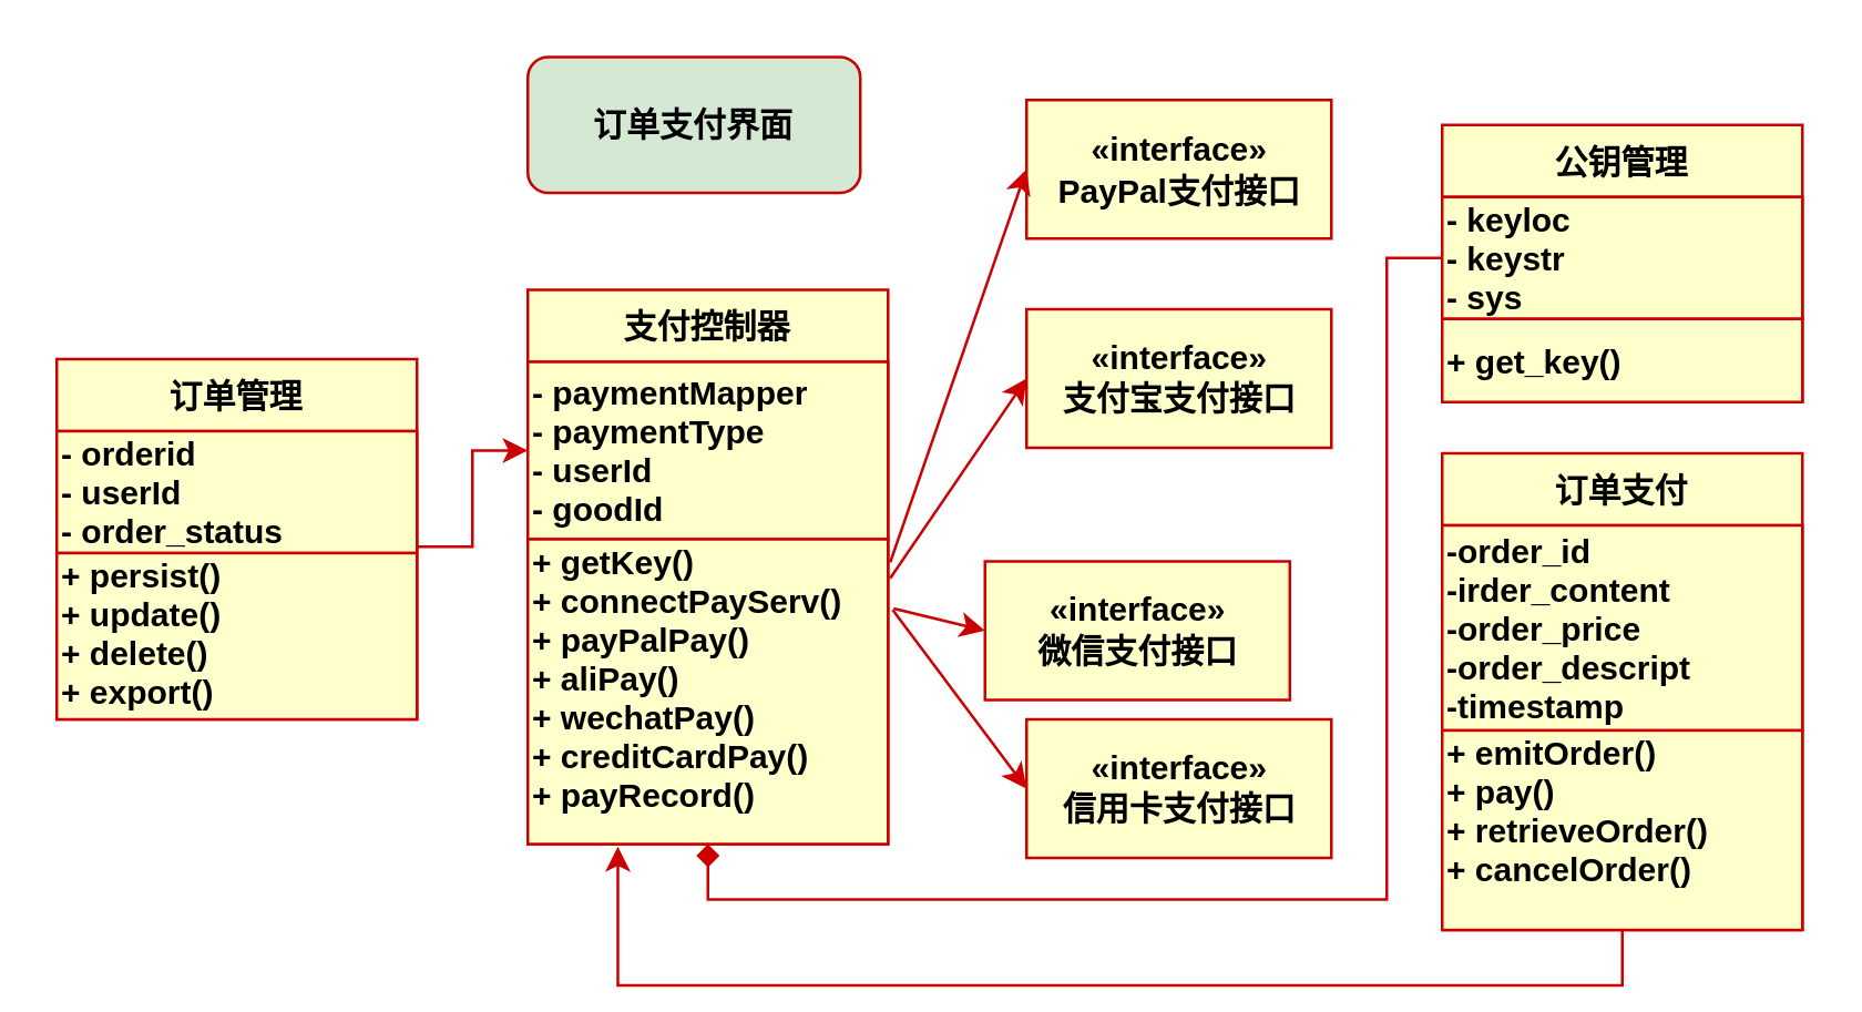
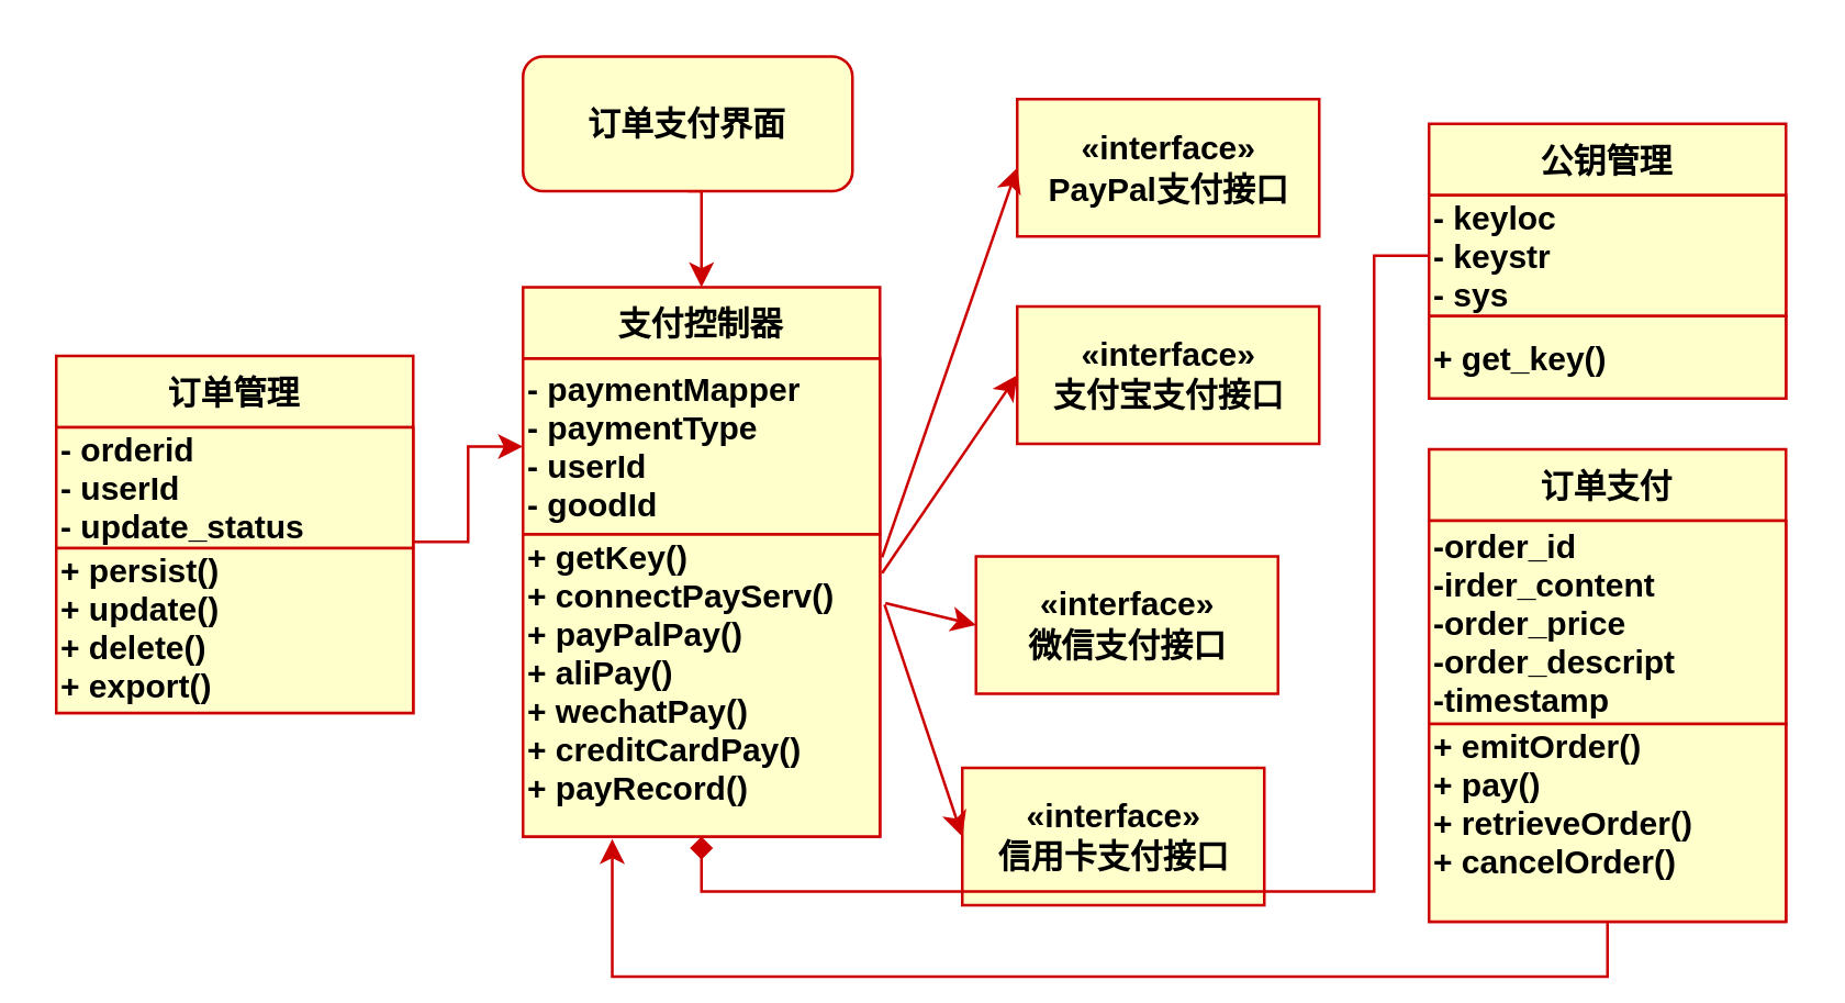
  <mxCell id="0" />
  <mxCell id="1" parent="0" />
- <mxCell id="3" value="订单支付界面" style="rounded=1;whiteSpace=wrap;html=1;fillColor=#d5e8d4;strokeColor=#CC0000;strokeWidth=1;fontStyle=1;" parent="1" vertex="1"><mxGeometry x="190" y="20" width="120" height="49" as="geometry" /></mxCell>
+ <mxCell id="2" style="edgeStyle=orthogonalEdgeStyle;rounded=0;orthogonalLoop=1;jettySize=auto;html=1;exitX=0.5;exitY=1;exitDx=0;exitDy=0;entryX=0.5;entryY=0;entryDx=0;entryDy=0;fontStyle=1;strokeColor=#CC0000;" edge="1" parent="1" source="3" target="5"><mxGeometry relative="1" as="geometry" /></mxCell>
+ <mxCell id="3" value="订单支付界面" style="rounded=1;whiteSpace=wrap;html=1;fillColor=#FFFFCC;strokeColor=#CC0000;strokeWidth=1;fontStyle=1" parent="1" vertex="1"><mxGeometry x="190" y="20" width="120" height="49" as="geometry" /></mxCell>
  <mxCell id="4" value="«interface»&lt;br&gt;&lt;span&gt;支付宝支付接口&lt;/span&gt;" style="html=1;strokeColor=#CC0000;strokeWidth=1;fillColor=#FFFFCC;fontStyle=1" vertex="1" parent="1"><mxGeometry x="370" y="111" width="110" height="50" as="geometry" /></mxCell>
  <mxCell id="5" value="支付控制器" style="swimlane;fontStyle=1;align=center;verticalAlign=top;childLayout=stackLayout;horizontal=1;startSize=26;horizontalStack=0;resizeParent=1;resizeParentMax=0;resizeLast=0;collapsible=1;marginBottom=0;strokeColor=#CC0000;strokeWidth=1;fillColor=#FFFFCC;" vertex="1" parent="1"><mxGeometry x="190" y="104" width="130" height="200" as="geometry" /></mxCell>
  <mxCell id="6" value="- paymentMapper&#10;- paymentType&#10;- userId&#10;- goodId" style="text;strokeColor=#CC0000;fillColor=#FFFFCC;align=left;verticalAlign=middle;overflow=hidden;rotatable=0;points=[[0,0.5],[1,0.5]];portConstraint=eastwest;strokeWidth=1;fontStyle=1;gradientColor=none;" vertex="1" parent="5"><mxGeometry y="26" width="130" height="64" as="geometry" /></mxCell>
  <mxCell id="7" value="" style="line;strokeWidth=1;fillColor=#000000;align=left;verticalAlign=middle;spacingTop=-1;spacingLeft=3;spacingRight=3;rotatable=0;labelPosition=right;points=[];portConstraint=eastwest;strokeColor=#FF3333;fontStyle=1" vertex="1" parent="5"><mxGeometry y="90" width="130" as="geometry" /></mxCell>
  <mxCell id="8" value="+ getKey()&#10;+ connectPayServ()&#10;+ payPalPay()&#10;+ aliPay()&#10;+ wechatPay()&#10;+ creditCardPay()&#10;+ payRecord()&#10;&#10;" style="text;strokeColor=#CC0000;fillColor=#FFFFCC;align=left;verticalAlign=middle;overflow=hidden;rotatable=0;points=[[0,0.5],[1,0.5]];portConstraint=eastwest;strokeWidth=1;fontStyle=1;gradientColor=none;" vertex="1" parent="5"><mxGeometry y="90" width="130" height="110" as="geometry" /></mxCell>
  <mxCell id="9" value="«interface»&lt;br&gt;&lt;span&gt;微信支付接口&lt;/span&gt;" style="html=1;strokeColor=#CC0000;strokeWidth=1;fillColor=#FFFFCC;fontStyle=1" vertex="1" parent="1"><mxGeometry x="355" y="202" width="110" height="50" as="geometry" /></mxCell>
- <mxCell id="10" value="«interface»&lt;br&gt;&lt;span&gt;信用卡支付接口&lt;/span&gt;" style="html=1;strokeColor=#CC0000;strokeWidth=1;fillColor=#FFFFCC;fontStyle=1;gradientColor=none;" vertex="1" parent="1"><mxGeometry x="370" y="259" width="110" height="50" as="geometry" /></mxCell>
+ <mxCell id="10" value="«interface»&lt;br&gt;&lt;span&gt;信用卡支付接口&lt;/span&gt;" style="html=1;strokeColor=#CC0000;strokeWidth=1;fillColor=#FFFFCC;fontStyle=1;gradientColor=none;" vertex="1" parent="1"><mxGeometry x="350" y="279" width="110" height="50" as="geometry" /></mxCell>
  <mxCell id="11" value="«interface»&lt;br&gt;&lt;span&gt;PayPal支付接口&lt;/span&gt;" style="html=1;strokeColor=#CC0000;strokeWidth=1;fillColor=#FFFFCC;fontStyle=1" vertex="1" parent="1"><mxGeometry x="370" y="35.5" width="110" height="50" as="geometry" /></mxCell>
  <mxCell id="12" value="" style="endArrow=classic;html=1;entryX=0;entryY=0.5;entryDx=0;entryDy=0;exitX=1.006;exitY=0.076;exitDx=0;exitDy=0;exitPerimeter=0;fontStyle=1;strokeColor=#CC0000;" edge="1" parent="1" source="8" target="11"><mxGeometry width="50" height="50" relative="1" as="geometry"><mxPoint x="820" y="170" as="sourcePoint" /><mxPoint x="870" y="120" as="targetPoint" /></mxGeometry></mxCell>
  <mxCell id="13" value="" style="endArrow=classic;html=1;entryX=0;entryY=0.5;entryDx=0;entryDy=0;exitX=1.006;exitY=0.128;exitDx=0;exitDy=0;exitPerimeter=0;fontStyle=1;strokeColor=#CC0000;" edge="1" parent="1" source="8" target="4"><mxGeometry width="50" height="50" relative="1" as="geometry"><mxPoint x="330.78" y="220.512" as="sourcePoint" /><mxPoint x="380" y="70.5" as="targetPoint" /></mxGeometry></mxCell>
  <mxCell id="14" value="" style="endArrow=classic;html=1;entryX=0;entryY=0.5;entryDx=0;entryDy=0;fontStyle=1;strokeColor=#CC0000;" edge="1" parent="1" target="9"><mxGeometry width="50" height="50" relative="1" as="geometry"><mxPoint x="322" y="219" as="sourcePoint" /><mxPoint x="390" y="80.5" as="targetPoint" /></mxGeometry></mxCell>
  <mxCell id="15" value="" style="endArrow=classic;html=1;exitX=1.013;exitY=0.232;exitDx=0;exitDy=0;exitPerimeter=0;entryX=0;entryY=0.5;entryDx=0;entryDy=0;fontStyle=1;strokeColor=#CC0000;" edge="1" parent="1" source="8" target="10"><mxGeometry width="50" height="50" relative="1" as="geometry"><mxPoint x="350.78" y="240.512" as="sourcePoint" /><mxPoint x="400" y="90.5" as="targetPoint" /></mxGeometry></mxCell>
  <mxCell id="16" value="" style="edgeStyle=orthogonalEdgeStyle;rounded=0;orthogonalLoop=1;jettySize=auto;html=1;exitX=1.001;exitY=-0.038;exitDx=0;exitDy=0;exitPerimeter=0;fontStyle=1;strokeColor=#CC0000;" edge="1" parent="1" source="24" target="6"><mxGeometry relative="1" as="geometry"><mxPoint x="150" y="193.286" as="sourcePoint" /></mxGeometry></mxCell>
  <mxCell id="17" value="公钥管理" style="swimlane;fontStyle=1;align=center;verticalAlign=top;childLayout=stackLayout;horizontal=1;startSize=26;horizontalStack=0;resizeParent=1;resizeParentMax=0;resizeLast=0;collapsible=1;marginBottom=0;strokeColor=#CC0000;strokeWidth=1;fillColor=#FFFFCC;" vertex="1" parent="1"><mxGeometry x="520" y="44.5" width="130" height="100" as="geometry" /></mxCell>
  <mxCell id="18" value="- keyloc&#10;- keystr&#10;- sys&#10;" style="text;strokeColor=#CC0000;fillColor=#FFFFCC;align=left;verticalAlign=middle;overflow=hidden;rotatable=0;points=[[0,0.5],[1,0.5]];portConstraint=eastwest;strokeWidth=1;fontStyle=1;gradientColor=none;" vertex="1" parent="17"><mxGeometry y="26" width="130" height="44" as="geometry" /></mxCell>
  <mxCell id="19" value="" style="line;strokeWidth=1;fillColor=none;align=left;verticalAlign=middle;spacingTop=-1;spacingLeft=3;spacingRight=3;rotatable=0;labelPosition=right;points=[];portConstraint=eastwest;fontStyle=1" vertex="1" parent="17"><mxGeometry y="70" width="130" as="geometry" /></mxCell>
  <mxCell id="20" value="+ get_key()" style="text;strokeColor=#CC0000;fillColor=#FFFFCC;align=left;verticalAlign=middle;overflow=hidden;rotatable=0;points=[[0,0.5],[1,0.5]];portConstraint=eastwest;strokeWidth=1;fontStyle=1;gradientColor=none;" vertex="1" parent="17"><mxGeometry y="70" width="130" height="30" as="geometry" /></mxCell>
  <mxCell id="21" value="订单管理" style="swimlane;fontStyle=1;align=center;verticalAlign=top;childLayout=stackLayout;horizontal=1;startSize=26;horizontalStack=0;resizeParent=1;resizeParentMax=0;resizeLast=0;collapsible=1;marginBottom=0;strokeColor=#CC0000;strokeWidth=1;fillColor=#FFFFCC;" vertex="1" parent="1"><mxGeometry x="20" y="129" width="130" height="130" as="geometry" /></mxCell>
- <mxCell id="22" value="- orderid&#10;- userId&#10;- order_status&#10;" style="text;strokeColor=#CC0000;fillColor=#FFFFCC;align=left;verticalAlign=middle;overflow=hidden;rotatable=0;points=[[0,0.5],[1,0.5]];portConstraint=eastwest;strokeWidth=1;fontStyle=1;gradientColor=none;" vertex="1" parent="21"><mxGeometry y="26" width="130" height="44" as="geometry" /></mxCell>
+ <mxCell id="22" value="- orderid&#10;- userId&#10;- update_status&#10;" style="text;strokeColor=#CC0000;fillColor=#FFFFCC;align=left;verticalAlign=middle;overflow=hidden;rotatable=0;points=[[0,0.5],[1,0.5]];portConstraint=eastwest;strokeWidth=1;fontStyle=1;gradientColor=none;" vertex="1" parent="21"><mxGeometry y="26" width="130" height="44" as="geometry" /></mxCell>
  <mxCell id="23" value="" style="line;strokeWidth=1;fillColor=none;align=left;verticalAlign=middle;spacingTop=-1;spacingLeft=3;spacingRight=3;rotatable=0;labelPosition=right;points=[];portConstraint=eastwest;fontStyle=1" vertex="1" parent="21"><mxGeometry y="70" width="130" as="geometry" /></mxCell>
  <mxCell id="24" value="+ persist()&#10;+ update()&#10;+ delete()&#10;+ export()&#10;&#10;" style="text;strokeColor=#CC0000;fillColor=#FFFFCC;align=left;verticalAlign=middle;overflow=hidden;rotatable=0;points=[[0,0.5],[1,0.5]];portConstraint=eastwest;strokeWidth=1;fontStyle=1;gradientColor=none;" vertex="1" parent="21"><mxGeometry y="70" width="130" height="60" as="geometry" /></mxCell>
  <mxCell id="25" style="edgeStyle=orthogonalEdgeStyle;rounded=0;orthogonalLoop=1;jettySize=auto;html=1;exitX=0.5;exitY=1;exitDx=0;exitDy=0;entryX=0.25;entryY=1.008;entryDx=0;entryDy=0;entryPerimeter=0;strokeColor=#CC0000;" edge="1" parent="1" source="26" target="8"><mxGeometry relative="1" as="geometry" /></mxCell>
  <mxCell id="26" value="订单支付" style="swimlane;fontStyle=1;align=center;verticalAlign=top;childLayout=stackLayout;horizontal=1;startSize=26;horizontalStack=0;resizeParent=1;resizeParentMax=0;resizeLast=0;collapsible=1;marginBottom=0;strokeColor=#CC0000;strokeWidth=1;fillColor=#FFFFCC;" vertex="1" parent="1"><mxGeometry x="520" y="163" width="130" height="172" as="geometry" /></mxCell>
  <mxCell id="27" value="-order_id&#10;-irder_content&#10;-order_price&#10;-order_descript&#10;-timestamp" style="text;strokeColor=#CC0000;fillColor=#FFFFCC;align=left;verticalAlign=middle;overflow=hidden;rotatable=0;points=[[0,0.5],[1,0.5]];portConstraint=eastwest;strokeWidth=1;fontStyle=1;gradientColor=none;" vertex="1" parent="26"><mxGeometry y="26" width="130" height="74" as="geometry" /></mxCell>
  <mxCell id="28" value="" style="line;strokeWidth=1;fillColor=none;align=left;verticalAlign=middle;spacingTop=-1;spacingLeft=3;spacingRight=3;rotatable=0;labelPosition=right;points=[];portConstraint=eastwest;fontStyle=1" vertex="1" parent="26"><mxGeometry y="100" width="130" as="geometry" /></mxCell>
  <mxCell id="29" value="+ emitOrder()&#10;+ pay()&#10;+ retrieveOrder()&#10;+ cancelOrder()&#10;&#10;" style="text;strokeColor=#CC0000;fillColor=#FFFFCC;align=left;verticalAlign=middle;overflow=hidden;rotatable=0;points=[[0,0.5],[1,0.5]];portConstraint=eastwest;strokeWidth=1;fontStyle=1;gradientColor=none;" vertex="1" parent="26"><mxGeometry y="100" width="130" height="72" as="geometry" /></mxCell>
  <mxCell id="30" style="edgeStyle=orthogonalEdgeStyle;rounded=0;orthogonalLoop=1;jettySize=auto;html=1;exitX=0;exitY=0.5;exitDx=0;exitDy=0;entryX=0.5;entryY=1;entryDx=0;entryDy=0;strokeColor=#CC0000;endArrow=diamond;" edge="1" parent="1" source="18" target="5"><mxGeometry relative="1" as="geometry"><Array as="points"><mxPoint x="500" y="92" /><mxPoint x="500" y="324" /><mxPoint x="255" y="324" /></Array></mxGeometry></mxCell>
